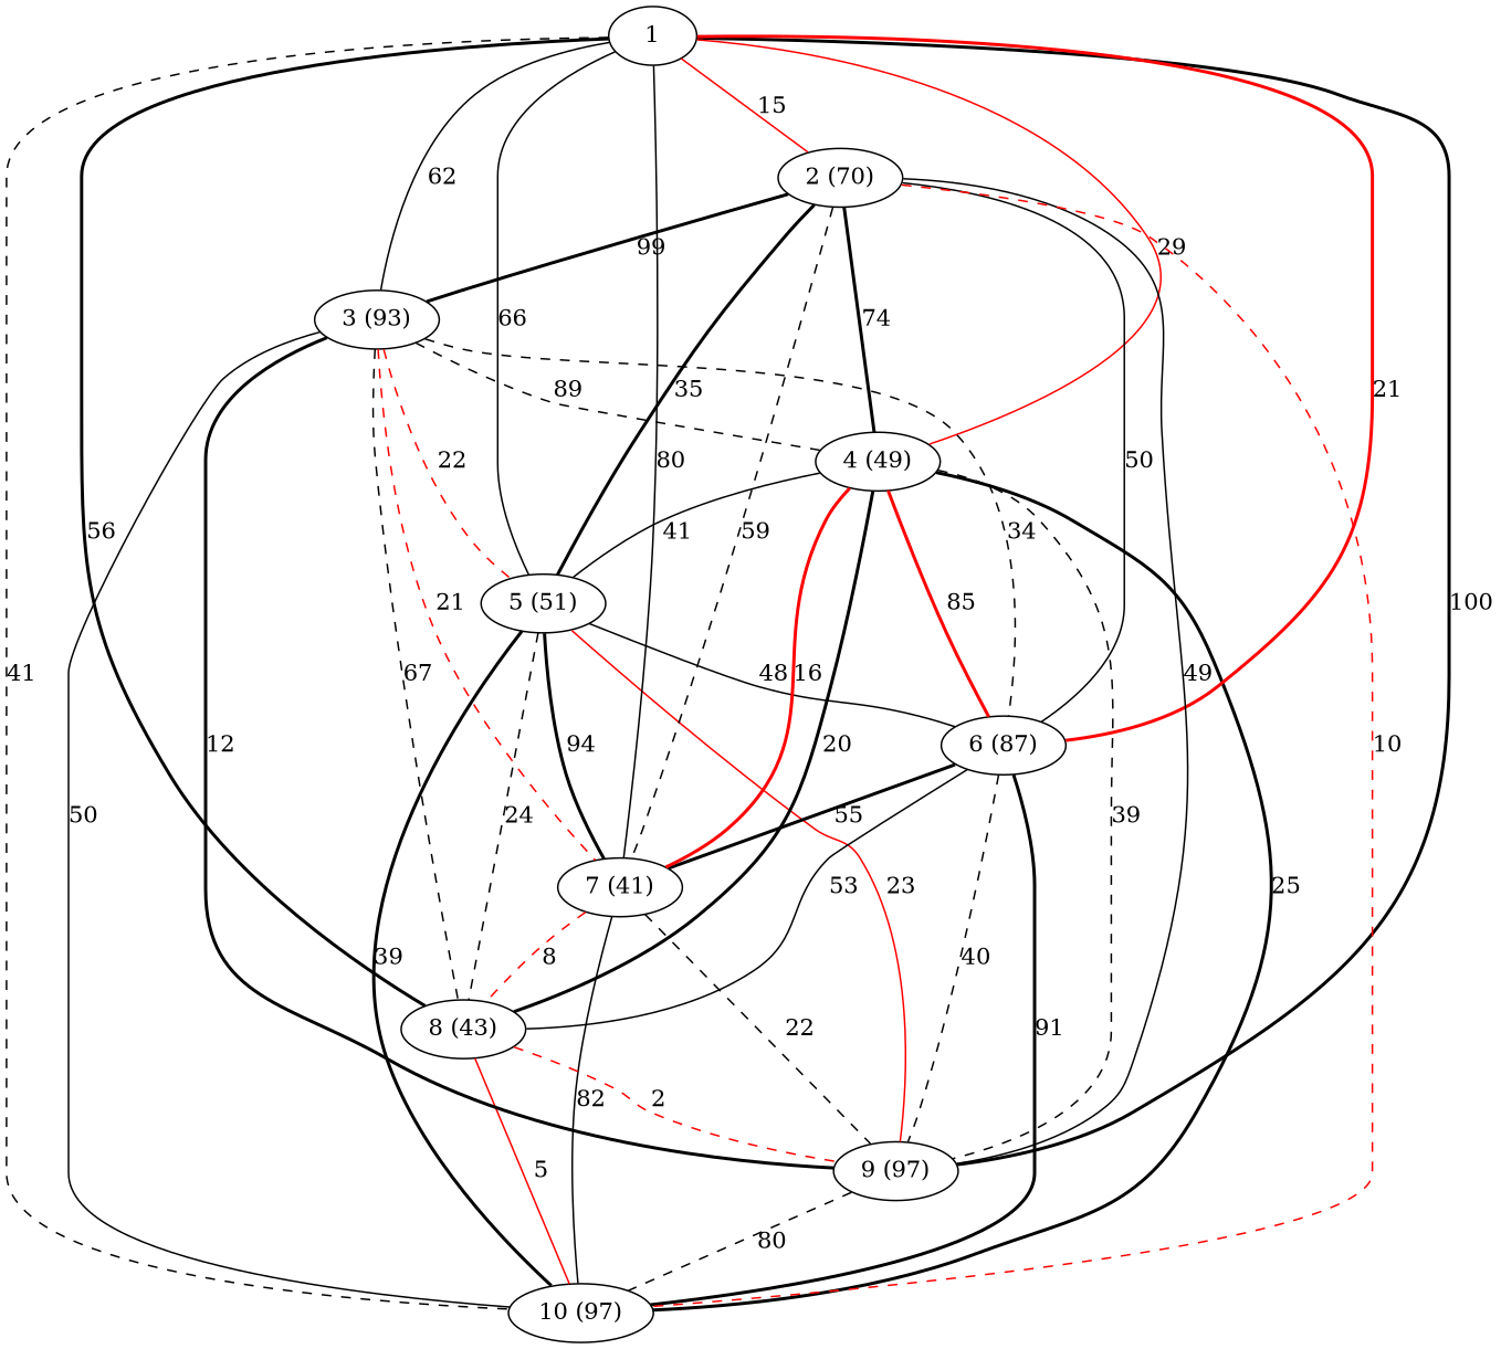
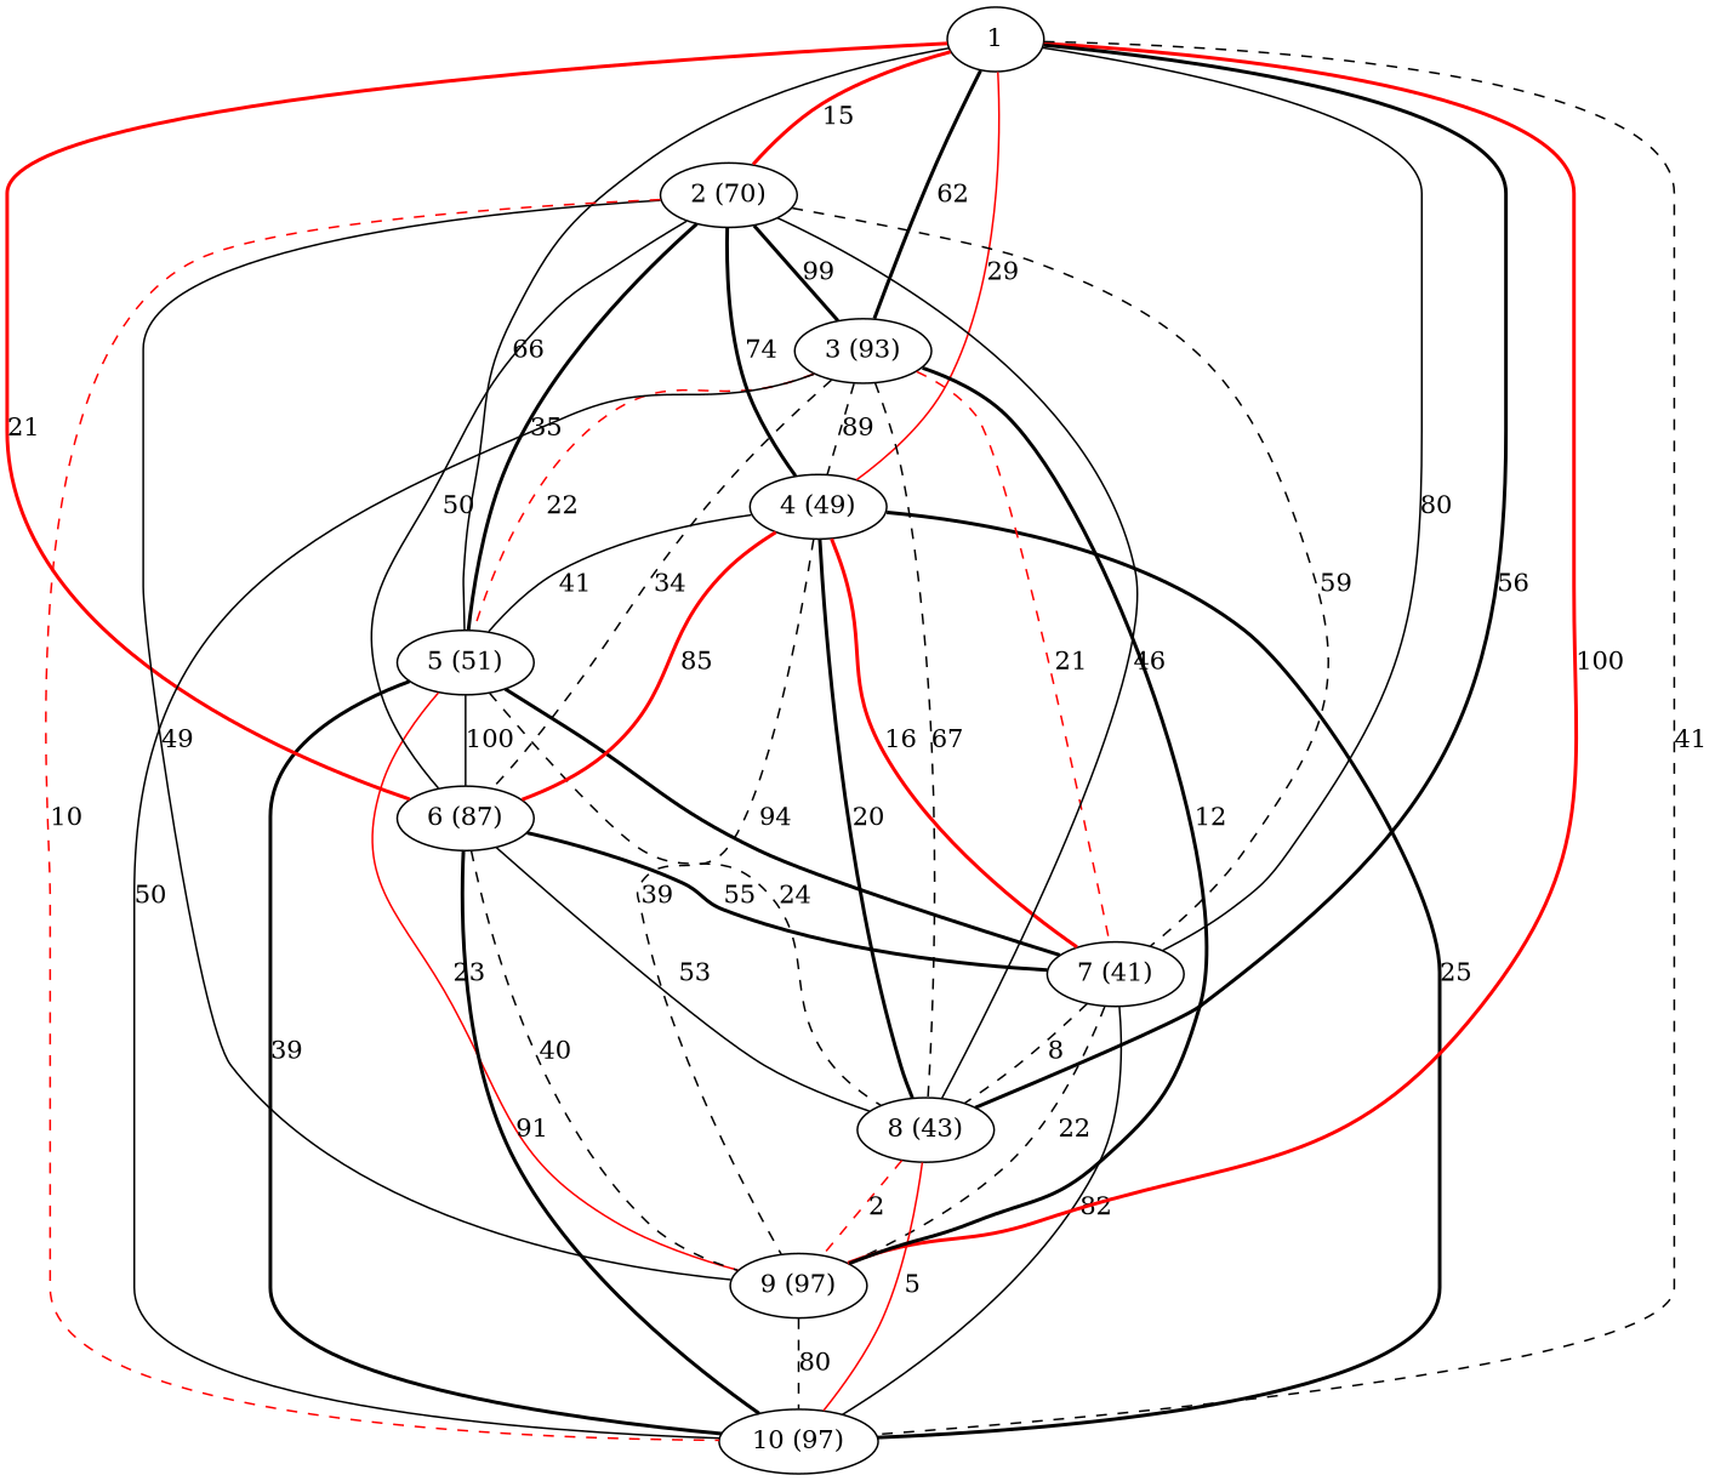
  graph {
    edge [color=black style=bold]
    n1 [label="5 (51)"]
    n2 [label="9 (97)"]
    n3 [label="7 (41)"]
    n4 [label="8 (43)"]
    n5 [label="6 (87)"]
    n6 [label="10 (97)"]
    n7 [label="4 (49)"]
    1
    n9 [label="3 (93)"]
    n10 [label="2 (70)"]
    n1 -- n2 [color=red label=23 style=solid]
    n1 -- n3 [label=94]
    n1 -- n4 [label=24 style=dashed]
-   n1 -- n5 [label=48 style=solid]
+   n1 -- n5 [label=100 style=solid]
    n1 -- n6 [label=39]
    n2 -- n6 [label=80 style=dashed]
    n3 -- n2 [label=22 style=dashed]
-   n3 -- n4 [color=red label=8 style=dashed]
+   n3 -- n4 [label=8 style=dashed]
    n3 -- n6 [label=82 style=solid]
    n4 -- n2 [color=red label=2 style=dashed]
    n4 -- n6 [color=red label=5 style=solid]
    n5 -- n2 [label=40 style=dashed]
    n5 -- n3 [label=55]
    n5 -- n4 [label=53 style=solid]
    n5 -- n6 [label=91]
    n7 -- n1 [label=41 style=solid]
    n7 -- n2 [label=39 style=dashed]
    n7 -- n3 [color=red label=16]
    n7 -- n4 [label=20]
    n7 -- n5 [color=red label=85]
    n7 -- n6 [label=25]
    1 -- n1 [label=66 style=solid]
-   1 -- n2 [label=100]
+   1 -- n2 [color=red label=100]
    1 -- n3 [label=80 style=solid]
    1 -- n4 [label=56]
    1 -- n5 [color=red label=21]
    1 -- n6 [label=41 style=dashed]
    1 -- n7 [color=red label=29 style=solid]
-   1 -- n9 [label=62 style=solid]
-   1 -- n10 [color=red label=15 style=solid]
+   1 -- n9 [label=62]
+   1 -- n10 [color=red label=15]
    n9 -- n1 [color=red label=22 style=dashed]
    n9 -- n2 [label=12]
    n9 -- n3 [color=red label=21 style=dashed]
    n9 -- n4 [label=67 style=dashed]
    n9 -- n5 [label=34 style=dashed]
    n9 -- n6 [label=50 style=solid]
    n9 -- n7 [label=89 style=dashed]
    n10 -- n1 [label=35]
    n10 -- n2 [label=49 style=solid]
    n10 -- n3 [label=59 style=dashed]
+   n10 -- n4 [label=46 style=solid]
    n10 -- n5 [label=50 style=solid]
    n10 -- n6 [color=red label=10 style=dashed]
    n10 -- n7 [label=74]
    n10 -- n9 [label=99]
  }
